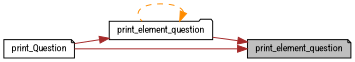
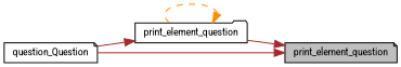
  digraph {
    rankdir=RL
    fontname="Roboto Condensed"
    node [color=black fillcolor=white fontname="Roboto Condensed" fontsize=10 shape=note style=filled]
    edge [color=brown dir=back fontname="Roboto Condensed" fontsize=10 labelfontname=Helvetica labelfontsize=10 style=solid]
    n1 [fillcolor=grey75 fontcolor=black height=0.2 label=print_element_question width=0.4]
    n2 [height=0.2 label=print_element_question shape=folder width=0.4]
-   n3 [height=0.2 label=print_Question width=0.4]
+   n3 [height=0.2 label=question_Question width=0.4]
    n1 -> n2
    n1 -> n3
    n2 -> n2 [color=darkorange style=dashed]
    n2 -> n3
  }
